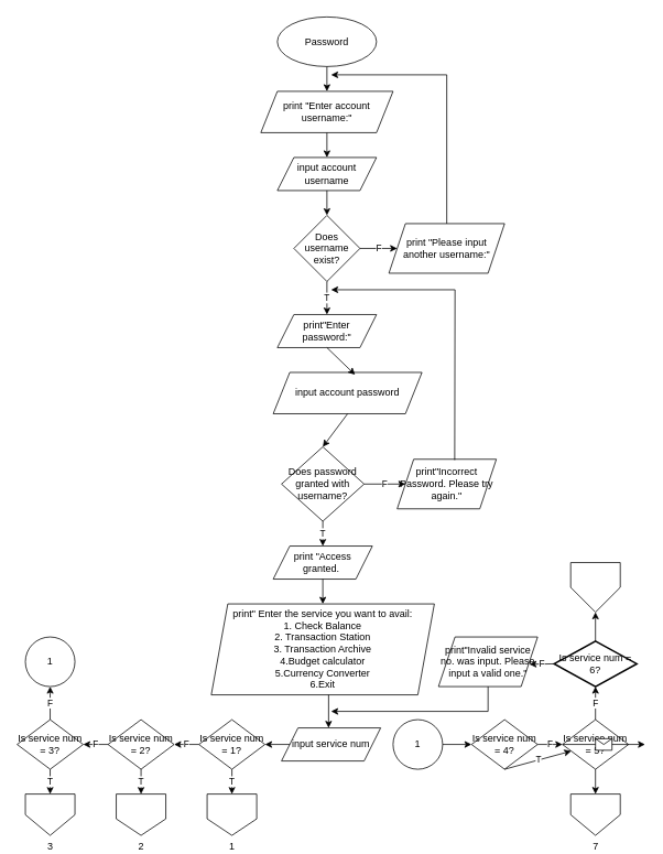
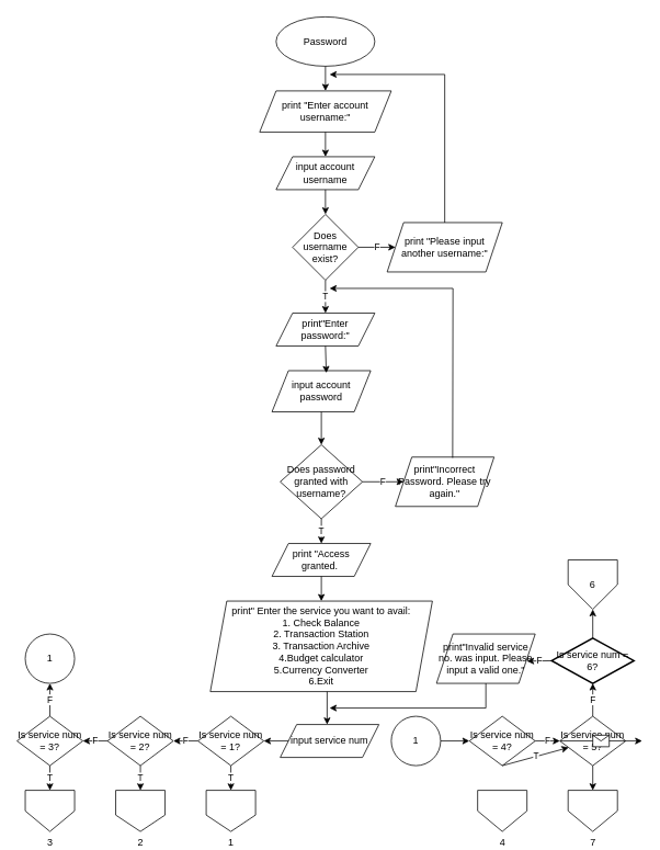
  <mxCell id="0" />
  <mxCell id="1" parent="0" />
  <mxCell id="2" value="Password" style="ellipse;whiteSpace=wrap;html=1;" vertex="1" parent="1"><mxGeometry x="335" y="20" width="120" height="60" as="geometry" /></mxCell>
  <mxCell id="3" value="" style="endArrow=classic;html=1;rounded=0;exitX=0.5;exitY=1;exitDx=0;exitDy=0;" edge="1" parent="1" source="2" target="4"><mxGeometry width="50" height="50" relative="1" as="geometry"><mxPoint x="350" y="220" as="sourcePoint" /><mxPoint x="395" y="120" as="targetPoint" /></mxGeometry></mxCell>
  <mxCell id="4" value="print &quot;Enter account username:&quot;" style="shape=parallelogram;perimeter=parallelogramPerimeter;whiteSpace=wrap;html=1;fixedSize=1;" vertex="1" parent="1"><mxGeometry x="315" y="110" width="160" height="50" as="geometry" /></mxCell>
  <mxCell id="5" value="" style="endArrow=classic;html=1;rounded=0;exitX=0.5;exitY=1;exitDx=0;exitDy=0;" edge="1" parent="1" source="4" target="6"><mxGeometry width="50" height="50" relative="1" as="geometry"><mxPoint x="400" y="180" as="sourcePoint" /><mxPoint x="395" y="200" as="targetPoint" /></mxGeometry></mxCell>
  <mxCell id="6" value="input account username" style="shape=parallelogram;perimeter=parallelogramPerimeter;whiteSpace=wrap;html=1;fixedSize=1;" vertex="1" parent="1"><mxGeometry x="335" y="190" width="120" height="40" as="geometry" /></mxCell>
  <mxCell id="7" value="" style="endArrow=classic;html=1;rounded=0;exitX=0.5;exitY=1;exitDx=0;exitDy=0;" edge="1" parent="1" source="6"><mxGeometry width="50" height="50" relative="1" as="geometry"><mxPoint x="350" y="220" as="sourcePoint" /><mxPoint x="395" y="260" as="targetPoint" /></mxGeometry></mxCell>
- <mxCell id="8" value="input account password" style="shape=parallelogram;perimeter=parallelogramPerimeter;whiteSpace=wrap;html=1;fixedSize=1;" vertex="1" parent="1"><mxGeometry x="330" y="450" width="180" height="50" as="geometry" /></mxCell>
+ <mxCell id="8" value="input account password" style="shape=parallelogram;perimeter=parallelogramPerimeter;whiteSpace=wrap;html=1;fixedSize=1;" vertex="1" parent="1"><mxGeometry x="330" y="450" width="120" height="50" as="geometry" /></mxCell>
  <mxCell id="9" value="print&quot;Enter password:&quot;" style="shape=parallelogram;perimeter=parallelogramPerimeter;whiteSpace=wrap;html=1;fixedSize=1;" vertex="1" parent="1"><mxGeometry x="335" y="380" width="120" height="40" as="geometry" /></mxCell>
  <mxCell id="10" value="Does username exist?" style="rhombus;whiteSpace=wrap;html=1;" vertex="1" parent="1"><mxGeometry x="355" y="260" width="80" height="80" as="geometry" /></mxCell>
  <mxCell id="11" value="T" style="endArrow=classic;html=1;rounded=0;exitX=0.5;exitY=1;exitDx=0;exitDy=0;entryX=0.5;entryY=0;entryDx=0;entryDy=0;" edge="1" parent="1" source="10" target="9"><mxGeometry width="50" height="50" relative="1" as="geometry"><mxPoint x="350" y="400" as="sourcePoint" /><mxPoint x="400" y="350" as="targetPoint" /></mxGeometry></mxCell>
  <mxCell id="12" value="" style="endArrow=classic;html=1;rounded=0;exitX=0.5;exitY=1;exitDx=0;exitDy=0;entryX=0.55;entryY=0.056;entryDx=0;entryDy=0;entryPerimeter=0;" edge="1" parent="1" source="9" target="8"><mxGeometry width="50" height="50" relative="1" as="geometry"><mxPoint x="350" y="400" as="sourcePoint" /><mxPoint x="430" y="430" as="targetPoint" /></mxGeometry></mxCell>
  <mxCell id="13" value="F" style="endArrow=classic;html=1;rounded=0;exitX=1;exitY=0.5;exitDx=0;exitDy=0;" edge="1" parent="1" source="10"><mxGeometry width="50" height="50" relative="1" as="geometry"><mxPoint x="350" y="400" as="sourcePoint" /><mxPoint x="480" y="300" as="targetPoint" /></mxGeometry></mxCell>
  <mxCell id="14" value="print &quot;Please input another username:&quot;" style="shape=parallelogram;perimeter=parallelogramPerimeter;whiteSpace=wrap;html=1;fixedSize=1;" vertex="1" parent="1"><mxGeometry x="470" y="270" width="140" height="60" as="geometry" /></mxCell>
  <mxCell id="15" value="" style="endArrow=classic;html=1;rounded=0;exitX=0.5;exitY=0;exitDx=0;exitDy=0;" edge="1" parent="1" source="14"><mxGeometry width="50" height="50" relative="1" as="geometry"><mxPoint x="350" y="310" as="sourcePoint" /><mxPoint x="400" y="90" as="targetPoint" /><Array as="points"><mxPoint x="540" y="90" /></Array></mxGeometry></mxCell>
  <mxCell id="16" value="" style="endArrow=classic;html=1;rounded=0;exitX=0.5;exitY=1;exitDx=0;exitDy=0;" edge="1" parent="1" source="8"><mxGeometry width="50" height="50" relative="1" as="geometry"><mxPoint x="350" y="480" as="sourcePoint" /><mxPoint x="390" y="540" as="targetPoint" /></mxGeometry></mxCell>
  <mxCell id="17" value="Does password granted with username?" style="rhombus;whiteSpace=wrap;html=1;" vertex="1" parent="1"><mxGeometry x="340" y="540" width="100" height="90" as="geometry" /></mxCell>
  <mxCell id="18" value="F" style="endArrow=classic;html=1;rounded=0;exitX=1;exitY=0.5;exitDx=0;exitDy=0;" edge="1" parent="1" source="17"><mxGeometry width="50" height="50" relative="1" as="geometry"><mxPoint x="350" y="660" as="sourcePoint" /><mxPoint x="490" y="585" as="targetPoint" /></mxGeometry></mxCell>
  <mxCell id="19" value="print&quot;Incorrect Password. Please try again.&quot;" style="shape=parallelogram;perimeter=parallelogramPerimeter;whiteSpace=wrap;html=1;fixedSize=1;" vertex="1" parent="1"><mxGeometry x="480" y="555" width="120" height="60" as="geometry" /></mxCell>
  <mxCell id="20" value="" style="endArrow=classic;html=1;rounded=0;exitX=0.58;exitY=0.016;exitDx=0;exitDy=0;exitPerimeter=0;" edge="1" parent="1" source="19"><mxGeometry width="50" height="50" relative="1" as="geometry"><mxPoint x="350" y="480" as="sourcePoint" /><mxPoint x="400" y="350" as="targetPoint" /><Array as="points"><mxPoint x="550" y="350" /></Array></mxGeometry></mxCell>
  <mxCell id="21" value="T" style="endArrow=classic;html=1;rounded=0;exitX=0.5;exitY=1;exitDx=0;exitDy=0;" edge="1" parent="1" source="17"><mxGeometry width="50" height="50" relative="1" as="geometry"><mxPoint x="350" y="660" as="sourcePoint" /><mxPoint x="390" y="660" as="targetPoint" /></mxGeometry></mxCell>
  <mxCell id="22" value="print &quot;Access granted.&amp;nbsp;" style="shape=parallelogram;perimeter=parallelogramPerimeter;whiteSpace=wrap;html=1;fixedSize=1;" vertex="1" parent="1"><mxGeometry x="330" y="660" width="120" height="40" as="geometry" /></mxCell>
  <mxCell id="23" value="print&quot; Enter the service you want to avail:&lt;div&gt;1. Check Balance&lt;/div&gt;&lt;div&gt;2. Transaction Station&lt;/div&gt;&lt;div&gt;3. Transaction Archive&lt;/div&gt;&lt;div&gt;4.Budget calculator&lt;/div&gt;&lt;div&gt;5.Currency Converter&lt;/div&gt;&lt;div&gt;6.Exit&lt;/div&gt;" style="shape=parallelogram;perimeter=parallelogramPerimeter;whiteSpace=wrap;html=1;fixedSize=1;" vertex="1" parent="1"><mxGeometry x="255" y="730" width="270" height="110" as="geometry" /></mxCell>
  <mxCell id="24" value="" style="endArrow=classic;html=1;rounded=0;exitX=0.5;exitY=1;exitDx=0;exitDy=0;" edge="1" parent="1" source="22" target="23"><mxGeometry width="50" height="50" relative="1" as="geometry"><mxPoint x="400" y="730" as="sourcePoint" /><mxPoint x="400" y="780" as="targetPoint" /></mxGeometry></mxCell>
  <mxCell id="25" value="" style="endArrow=classic;html=1;rounded=0;exitX=0.526;exitY=1;exitDx=0;exitDy=0;exitPerimeter=0;" edge="1" parent="1" source="23"><mxGeometry width="50" height="50" relative="1" as="geometry"><mxPoint x="350" y="830" as="sourcePoint" /><mxPoint x="397" y="880" as="targetPoint" /></mxGeometry></mxCell>
  <mxCell id="26" value="input service num" style="shape=parallelogram;perimeter=parallelogramPerimeter;whiteSpace=wrap;html=1;fixedSize=1;" vertex="1" parent="1"><mxGeometry x="340" y="880" width="120" height="40" as="geometry" /></mxCell>
  <mxCell id="27" value="" style="endArrow=classic;html=1;rounded=0;exitX=0;exitY=0.5;exitDx=0;exitDy=0;" edge="1" parent="1" source="26"><mxGeometry width="50" height="50" relative="1" as="geometry"><mxPoint x="350" y="970" as="sourcePoint" /><mxPoint x="320" y="900" as="targetPoint" /></mxGeometry></mxCell>
  <mxCell id="28" value="Is service num = 1?" style="rhombus;whiteSpace=wrap;html=1;" vertex="1" parent="1"><mxGeometry x="240" y="870" width="80" height="60" as="geometry" /></mxCell>
  <mxCell id="29" value="T" style="endArrow=classic;html=1;rounded=0;exitX=0.5;exitY=1;exitDx=0;exitDy=0;" edge="1" parent="1" source="28"><mxGeometry width="50" height="50" relative="1" as="geometry"><mxPoint x="170" y="1020" as="sourcePoint" /><mxPoint x="280" y="960" as="targetPoint" /></mxGeometry></mxCell>
  <mxCell id="30" value="1" style="verticalLabelPosition=bottom;verticalAlign=top;html=1;shape=offPageConnector;rounded=0;size=0.4;" vertex="1" parent="1"><mxGeometry x="250" y="960" width="60" height="50" as="geometry" /></mxCell>
  <mxCell id="31" value="F" style="endArrow=classic;html=1;rounded=0;exitX=0;exitY=0.5;exitDx=0;exitDy=0;" edge="1" parent="1" source="28"><mxGeometry width="50" height="50" relative="1" as="geometry"><mxPoint x="220" y="910" as="sourcePoint" /><mxPoint x="210" y="900" as="targetPoint" /></mxGeometry></mxCell>
  <mxCell id="32" value="Is service num = 2?" style="rhombus;whiteSpace=wrap;html=1;" vertex="1" parent="1"><mxGeometry x="130" y="870" width="80" height="60" as="geometry" /></mxCell>
  <mxCell id="33" value="T" style="endArrow=classic;html=1;rounded=0;exitX=0.5;exitY=1;exitDx=0;exitDy=0;" edge="1" parent="1" source="32"><mxGeometry width="50" height="50" relative="1" as="geometry"><mxPoint x="170" y="920" as="sourcePoint" /><mxPoint x="170" y="960" as="targetPoint" /></mxGeometry></mxCell>
  <mxCell id="34" value="F" style="endArrow=classic;html=1;rounded=0;exitX=0;exitY=0.5;exitDx=0;exitDy=0;" edge="1" parent="1" source="32"><mxGeometry width="50" height="50" relative="1" as="geometry"><mxPoint x="170" y="920" as="sourcePoint" /><mxPoint x="100" y="900" as="targetPoint" /></mxGeometry></mxCell>
  <mxCell id="35" value="Is service num = 3?" style="rhombus;whiteSpace=wrap;html=1;" vertex="1" parent="1"><mxGeometry x="20" y="870" width="80" height="60" as="geometry" /></mxCell>
  <mxCell id="36" value="T" style="endArrow=classic;html=1;rounded=0;exitX=0.5;exitY=1;exitDx=0;exitDy=0;" edge="1" parent="1" source="35"><mxGeometry width="50" height="50" relative="1" as="geometry"><mxPoint x="60" y="940" as="sourcePoint" /><mxPoint x="60" y="960" as="targetPoint" /></mxGeometry></mxCell>
  <mxCell id="37" value="2" style="verticalLabelPosition=bottom;verticalAlign=top;html=1;shape=offPageConnector;rounded=0;size=0.4;" vertex="1" parent="1"><mxGeometry x="140" y="960" width="60" height="50" as="geometry" /></mxCell>
  <mxCell id="38" value="3" style="verticalLabelPosition=bottom;verticalAlign=top;html=1;shape=offPageConnector;rounded=0;size=0.5;" vertex="1" parent="1"><mxGeometry x="30" y="960" width="60" height="50" as="geometry" /></mxCell>
  <mxCell id="39" value="F" style="endArrow=classic;html=1;rounded=0;exitX=0.5;exitY=0;exitDx=0;exitDy=0;" edge="1" parent="1" source="35" target="40"><mxGeometry width="50" height="50" relative="1" as="geometry"><mxPoint x="170" y="920" as="sourcePoint" /><mxPoint x="60" y="830" as="targetPoint" /></mxGeometry></mxCell>
  <mxCell id="40" value="" style="verticalLabelPosition=bottom;verticalAlign=top;html=1;shape=mxgraph.flowchart.on-page_reference;" vertex="1" parent="1"><mxGeometry x="30" y="770" width="60" height="60" as="geometry" /></mxCell>
  <mxCell id="41" value="1" style="text;html=1;align=center;verticalAlign=middle;whiteSpace=wrap;rounded=0;" vertex="1" parent="1"><mxGeometry x="30" y="785" width="60" height="30" as="geometry" /></mxCell>
  <mxCell id="42" value="" style="verticalLabelPosition=bottom;verticalAlign=top;html=1;shape=mxgraph.flowchart.on-page_reference;" vertex="1" parent="1"><mxGeometry x="475" y="870" width="60" height="60" as="geometry" /></mxCell>
  <mxCell id="43" value="1" style="text;html=1;align=center;verticalAlign=middle;whiteSpace=wrap;rounded=0;" vertex="1" parent="1"><mxGeometry x="475" y="885" width="60" height="30" as="geometry" /></mxCell>
  <mxCell id="44" value="" style="endArrow=classic;html=1;rounded=0;exitX=1;exitY=0.5;exitDx=0;exitDy=0;" edge="1" parent="1" source="43"><mxGeometry width="50" height="50" relative="1" as="geometry"><mxPoint x="540" y="1020" as="sourcePoint" /><mxPoint x="570" y="900" as="targetPoint" /></mxGeometry></mxCell>
  <mxCell id="45" value="Is service num = 4?" style="rhombus;whiteSpace=wrap;html=1;" vertex="1" parent="1"><mxGeometry x="570" y="870" width="80" height="60" as="geometry" /></mxCell>
  <mxCell id="46" value="T" style="endArrow=classic;html=1;rounded=0;exitX=0.5;exitY=1;exitDx=0;exitDy=0;" edge="1" parent="1" source="45" target="49"><mxGeometry width="50" height="50" relative="1" as="geometry"><mxPoint x="540" y="920" as="sourcePoint" /><mxPoint x="610" y="970" as="targetPoint" /></mxGeometry></mxCell>
+ <mxCell id="47" value="4" style="verticalLabelPosition=bottom;verticalAlign=top;html=1;shape=offPageConnector;rounded=0;size=0.5;" vertex="1" parent="1"><mxGeometry x="580" y="960" width="60" height="50" as="geometry" /></mxCell>
  <mxCell id="48" value="F" style="endArrow=classic;html=1;rounded=0;exitX=1;exitY=0.5;exitDx=0;exitDy=0;" edge="1" parent="1" source="45"><mxGeometry width="50" height="50" relative="1" as="geometry"><mxPoint x="540" y="920" as="sourcePoint" /><mxPoint x="680" y="900" as="targetPoint" /></mxGeometry></mxCell>
  <mxCell id="49" value="Is service num = 5?" style="rhombus;whiteSpace=wrap;html=1;" vertex="1" parent="1"><mxGeometry x="680" y="870" width="80" height="60" as="geometry" /></mxCell>
  <mxCell id="50" value="" style="endArrow=classic;html=1;rounded=0;exitX=0.5;exitY=1;exitDx=0;exitDy=0;" edge="1" parent="1" source="49"><mxGeometry width="50" height="50" relative="1" as="geometry"><mxPoint x="700" y="920" as="sourcePoint" /><mxPoint x="720" y="960" as="targetPoint" /></mxGeometry></mxCell>
  <mxCell id="51" value="7" style="verticalLabelPosition=bottom;verticalAlign=top;html=1;shape=offPageConnector;rounded=0;size=0.5;" vertex="1" parent="1"><mxGeometry x="690" y="960" width="60" height="50" as="geometry" /></mxCell>
  <mxCell id="52" value="F" style="endArrow=classic;html=1;rounded=0;exitX=0.5;exitY=0;exitDx=0;exitDy=0;" edge="1" parent="1" source="49"><mxGeometry width="50" height="50" relative="1" as="geometry"><mxPoint x="700" y="920" as="sourcePoint" /><mxPoint x="720" y="830" as="targetPoint" /></mxGeometry></mxCell>
  <mxCell id="53" value="Is service num = 6?" style="strokeWidth=2;html=1;shape=mxgraph.flowchart.decision;whiteSpace=wrap;" vertex="1" parent="1"><mxGeometry x="670" y="775" width="100" height="55" as="geometry" /></mxCell>
  <mxCell id="54" value="" style="endArrow=classic;html=1;rounded=0;exitX=0.5;exitY=0;exitDx=0;exitDy=0;exitPerimeter=0;" edge="1" parent="1" source="53"><mxGeometry width="50" height="50" relative="1" as="geometry"><mxPoint x="700" y="920" as="sourcePoint" /><mxPoint x="720" y="740" as="targetPoint" /></mxGeometry></mxCell>
  <mxCell id="55" value="" style="endArrow=classic;html=1;rounded=0;" edge="1" parent="1"><mxGeometry relative="1" as="geometry"><mxPoint x="680" y="900" as="sourcePoint" /><mxPoint x="780" y="900" as="targetPoint" /></mxGeometry></mxCell>
  <mxCell id="56" value="" style="shape=message;html=1;outlineConnect=0;" vertex="1" parent="55"><mxGeometry width="20" height="14" relative="1" as="geometry"><mxPoint x="-10" y="-7" as="offset" /></mxGeometry></mxCell>
  <mxCell id="57" value="F" style="endArrow=classic;html=1;rounded=0;exitX=0;exitY=0.5;exitDx=0;exitDy=0;exitPerimeter=0;" edge="1" parent="1" source="53"><mxGeometry width="50" height="50" relative="1" as="geometry"><mxPoint x="700" y="920" as="sourcePoint" /><mxPoint x="640" y="803" as="targetPoint" /></mxGeometry></mxCell>
  <mxCell id="58" value="print&quot;Invalid service no. was input. Please input a valid one.&quot;" style="shape=parallelogram;perimeter=parallelogramPerimeter;whiteSpace=wrap;html=1;fixedSize=1;" vertex="1" parent="1"><mxGeometry x="530" y="770" width="120" height="60" as="geometry" /></mxCell>
  <mxCell id="59" value="" style="endArrow=classic;html=1;rounded=0;exitX=0.5;exitY=1;exitDx=0;exitDy=0;" edge="1" parent="1" source="58"><mxGeometry width="50" height="50" relative="1" as="geometry"><mxPoint x="700" y="820" as="sourcePoint" /><mxPoint x="400" y="860" as="targetPoint" /><Array as="points"><mxPoint x="590" y="860" /></Array></mxGeometry></mxCell>
  <mxCell id="60" value="" style="verticalLabelPosition=bottom;verticalAlign=top;html=1;shape=offPageConnector;rounded=0;size=0.5;" vertex="1" parent="1"><mxGeometry x="690" y="680" width="60" height="60" as="geometry" /></mxCell>
+ <mxCell id="61" value="6" style="text;html=1;align=center;verticalAlign=middle;whiteSpace=wrap;rounded=0;" vertex="1" parent="1"><mxGeometry x="690" y="695" width="60" height="30" as="geometry" /></mxCell>
